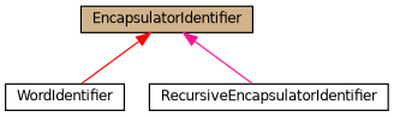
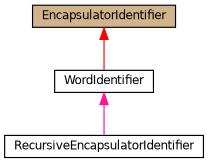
  digraph {
    node [color=black fillcolor=white fontname=Helvetica fontsize=10 shape=record style=filled]
    edge [dir=back fontname=Helvetica fontsize=10 labelfontname=Helvetica labelfontsize=10 style=solid]
    n1 [fontcolor=black height=0.2 label=WordIdentifier width=0.4]
    n2 [height=0.2 label=RecursiveEncapsulatorIdentifier width=0.4]
    n3 [fillcolor=tan height=0.2 label=EncapsulatorIdentifier width=0.4]
-   n3 -> n2 [color=deeppink]
+   n1 -> n2 [color=deeppink]
    n3 -> n1 [color=red]
  }
